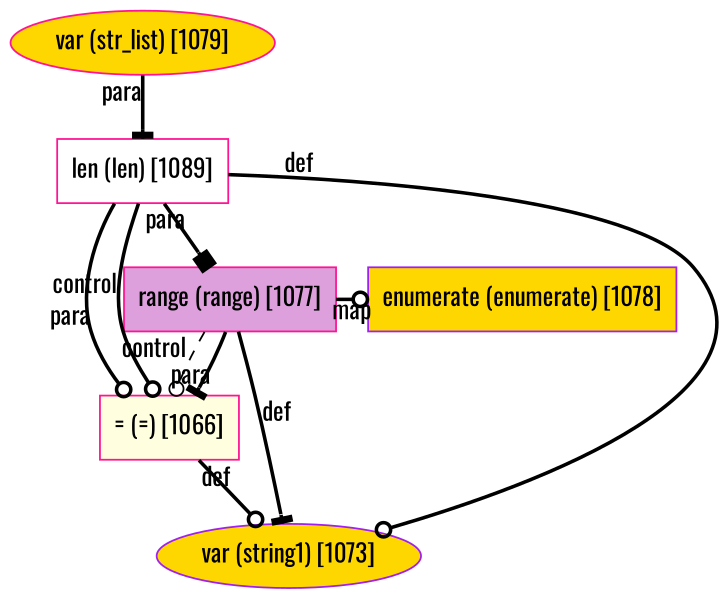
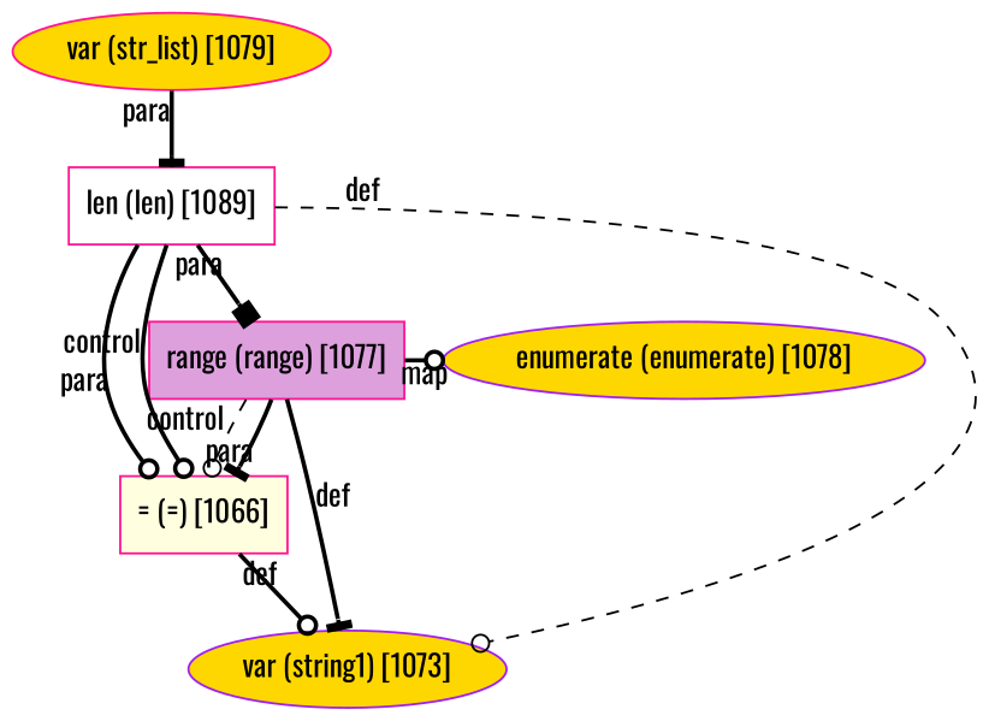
  digraph {
    fontname=Oswald
    node [color=deeppink fillcolor=gold fontname=Oswald shape=box style=filled]
    edge [arrowhead=odot fontname=Oswald from_closure=True style=bold xlabel=para]
    n1 [fillcolor=plum label="range (range) [1077]"]
-   n2 [color=purple label="enumerate (enumerate) [1078]"]
+   n2 [color=purple label="enumerate (enumerate) [1078]" shape=ellipse]
    n3 [fillcolor=lightyellow label="= (=) [1066]"]
    n4 [color=purple label="var (string1) [1073]" shape=ellipse]
    n5 [fillcolor=white label="len (len) [1089]"]
    n6 [label="var (str_list) [1079]" shape=ellipse]
    subgraph sub_1 {
      rank=same
      n1
      n2
    }
    n1 -> n2 [from_closure=False xlabel=map]
    n1 -> n3 [style=dashed xlabel=control]
    n1 -> n3 [arrowhead=tee]
    n1 -> n4 [arrowhead=tee xlabel=def]
    n3 -> n4 [from_closure=False xlabel=def]
    n5 -> n1 [arrowhead=box from_closure=False]
    n5 -> n3
    n5 -> n3 [xlabel=control]
-   n5 -> n4 [xlabel=def]
+   n5 -> n4 [style=dashed xlabel=def]
    n6 -> n5 [arrowhead=tee]
  }
